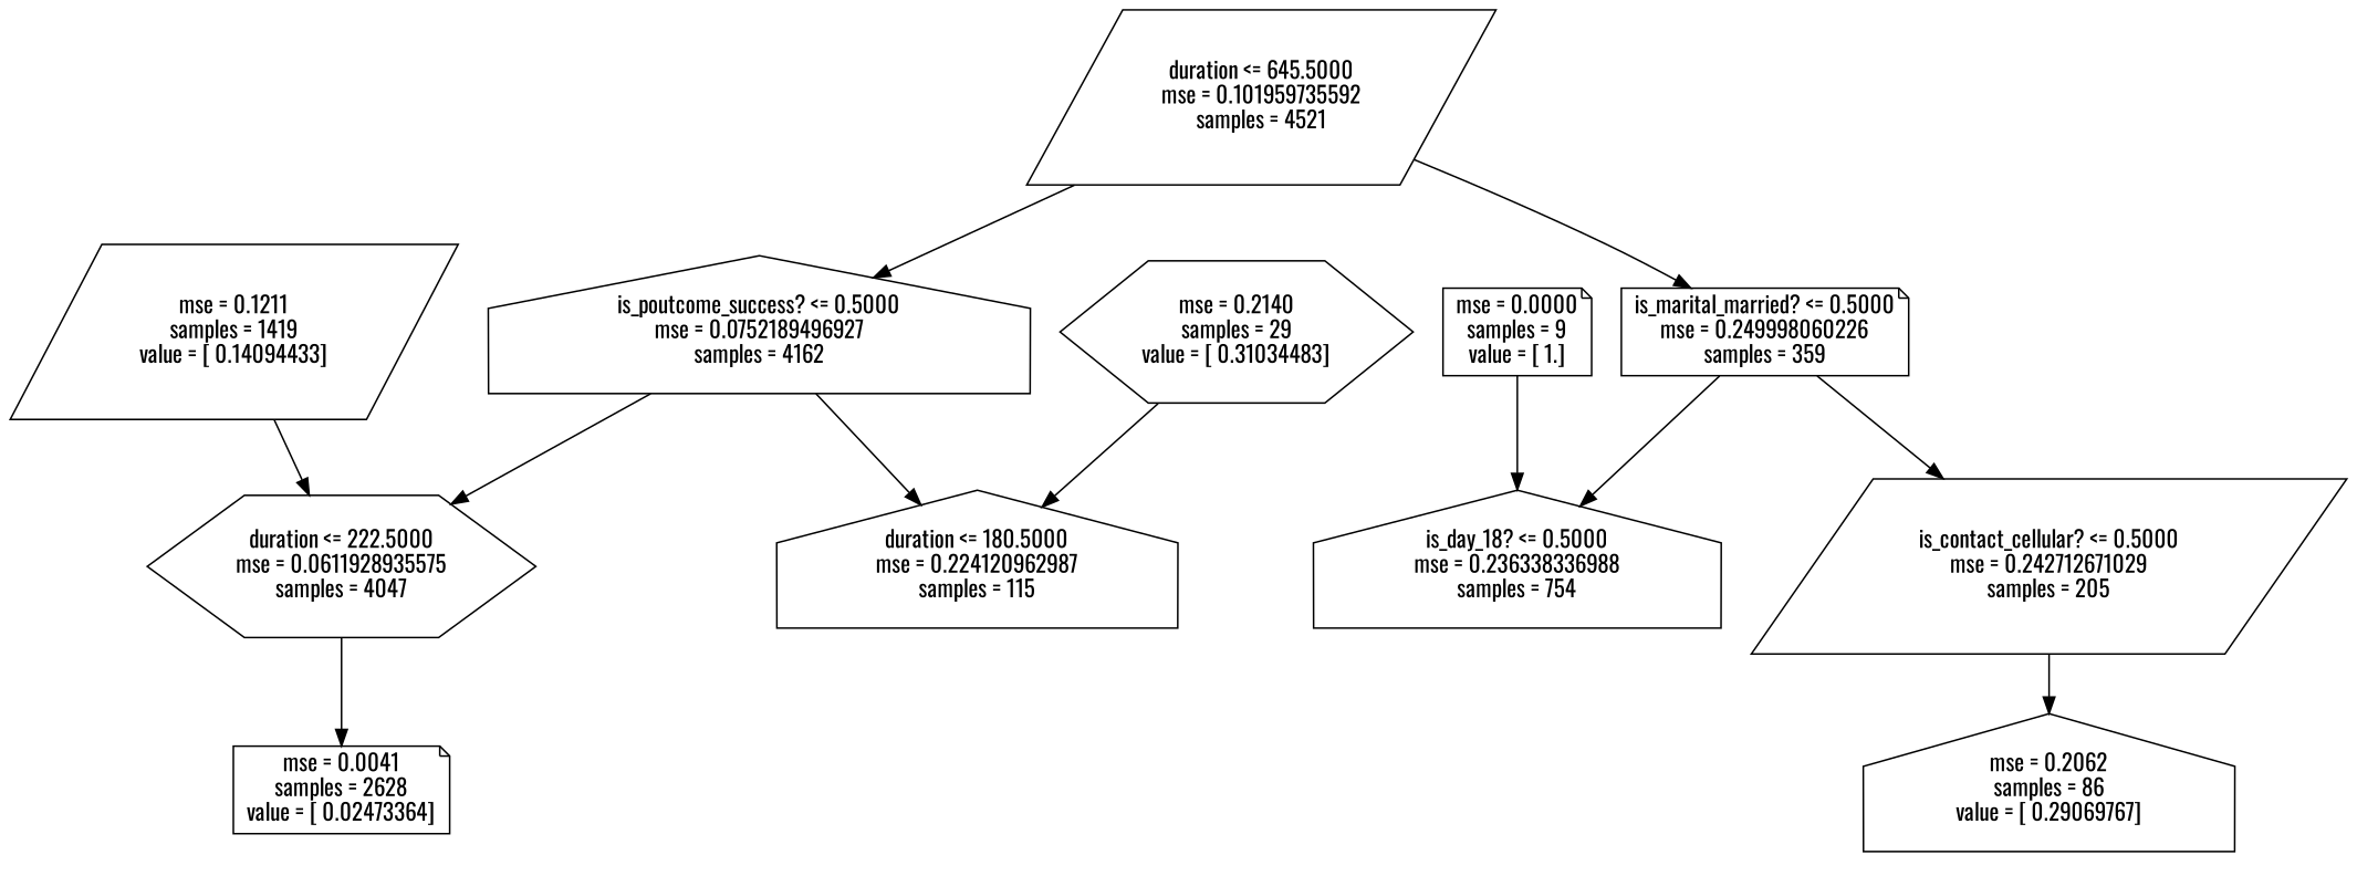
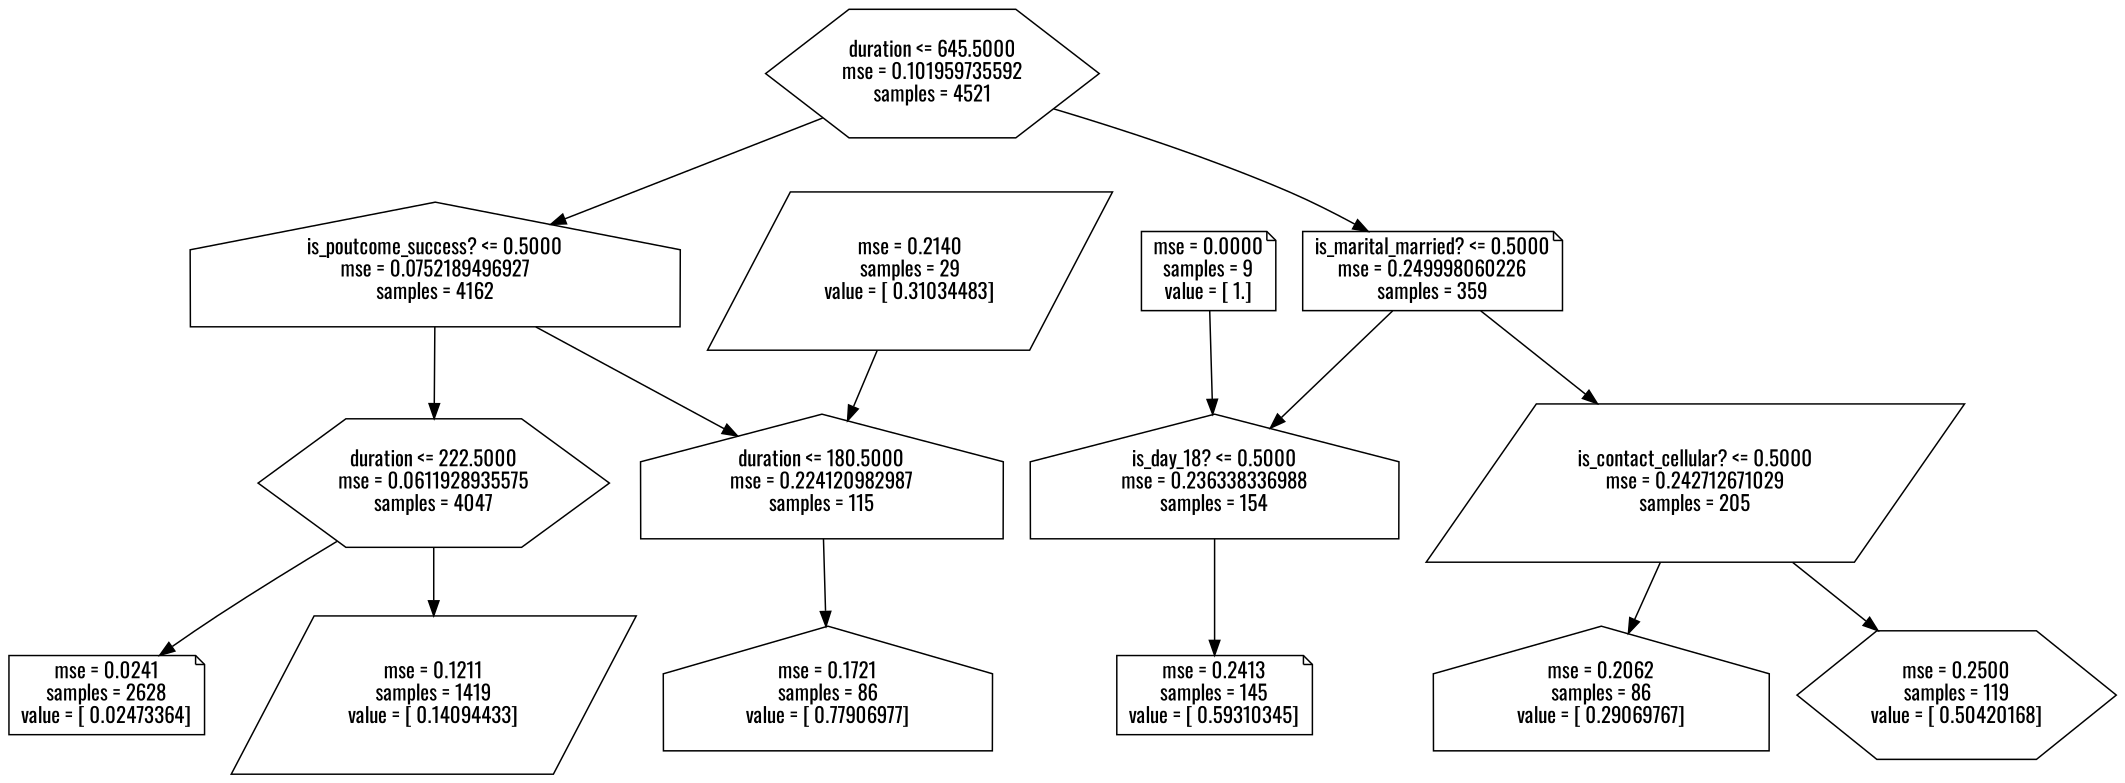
  digraph {
    fontname=Oswald
    node [fontname=Oswald shape=house]
    edge [fontname=Oswald]
-   n1 [label="duration <= 645.5000\nmse = 0.101959735592\nsamples = 4521" shape=parallelogram]
+   n1 [label="duration <= 645.5000\nmse = 0.101959735592\nsamples = 4521" shape=hexagon]
    n2 [label="is_poutcome_success? <= 0.5000\nmse = 0.0752189496927\nsamples = 4162"]
    n3 [label="is_marital_married? <= 0.5000\nmse = 0.249998060226\nsamples = 359" shape=note]
    n4 [label="duration <= 222.5000\nmse = 0.0611928935575\nsamples = 4047" shape=hexagon]
-   n5 [label="duration <= 180.5000\nmse = 0.224120962987\nsamples = 115"]
-   n6 [label="is_day_18? <= 0.5000\nmse = 0.236338336988\nsamples = 754"]
+   n5 [label="duration <= 180.5000\nmse = 0.224120982987\nsamples = 115"]
+   n6 [label="is_day_18? <= 0.5000\nmse = 0.236338336988\nsamples = 154"]
    n7 [label="is_contact_cellular? <= 0.5000\nmse = 0.242712671029\nsamples = 205" shape=parallelogram]
-   n8 [label="mse = 0.0041\nsamples = 2628\nvalue = [ 0.02473364]" shape=note]
+   n8 [label="mse = 0.0241\nsamples = 2628\nvalue = [ 0.02473364]" shape=note]
    n9 [label="mse = 0.1211\nsamples = 1419\nvalue = [ 0.14094433]" shape=parallelogram]
-   n11 [label="mse = 0.2140\nsamples = 29\nvalue = [ 0.31034483]" shape=hexagon]
+   n10 [label="mse = 0.1721\nsamples = 86\nvalue = [ 0.77906977]"]
+   n11 [label="mse = 0.2140\nsamples = 29\nvalue = [ 0.31034483]" shape=parallelogram]
+   n12 [label="mse = 0.2413\nsamples = 145\nvalue = [ 0.59310345]" shape=note]
    n13 [label="mse = 0.2062\nsamples = 86\nvalue = [ 0.29069767]"]
+   n14 [label="mse = 0.2500\nsamples = 119\nvalue = [ 0.50420168]" shape=hexagon]
    n15 [label="mse = 0.0000\nsamples = 9\nvalue = [ 1.]" shape=note]
    n1 -> n2
    n1 -> n3
    n2 -> n4
    n2 -> n5
    n3 -> n6
    n3 -> n7
    n4 -> n8
-   n9 -> n4
+   n4 -> n9
+   n5 -> n10
+   n6 -> n12
    n7 -> n13
+   n7 -> n14
    n11 -> n5
    n15 -> n6
  }
